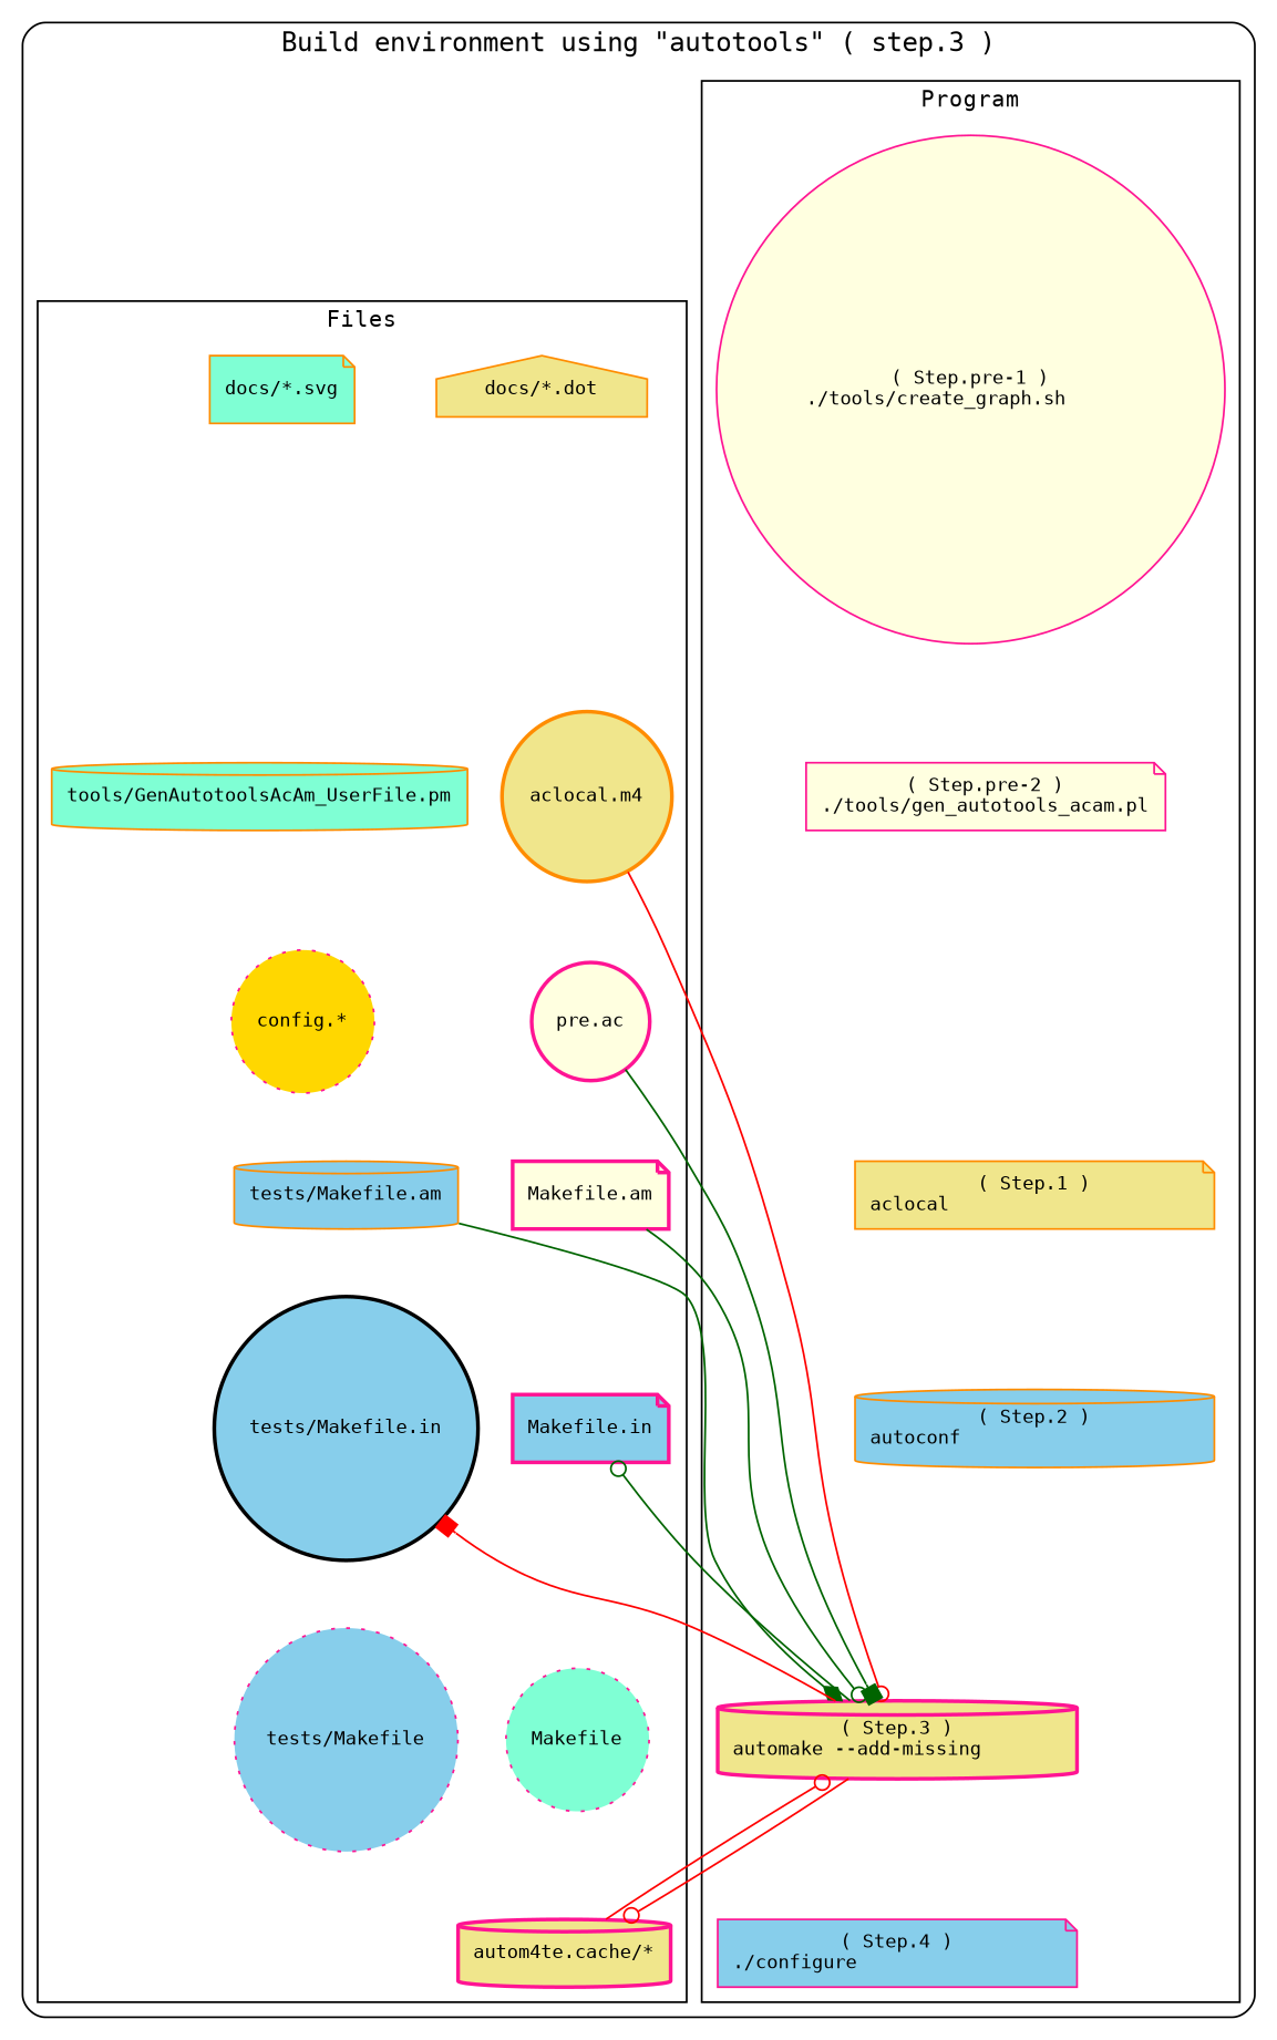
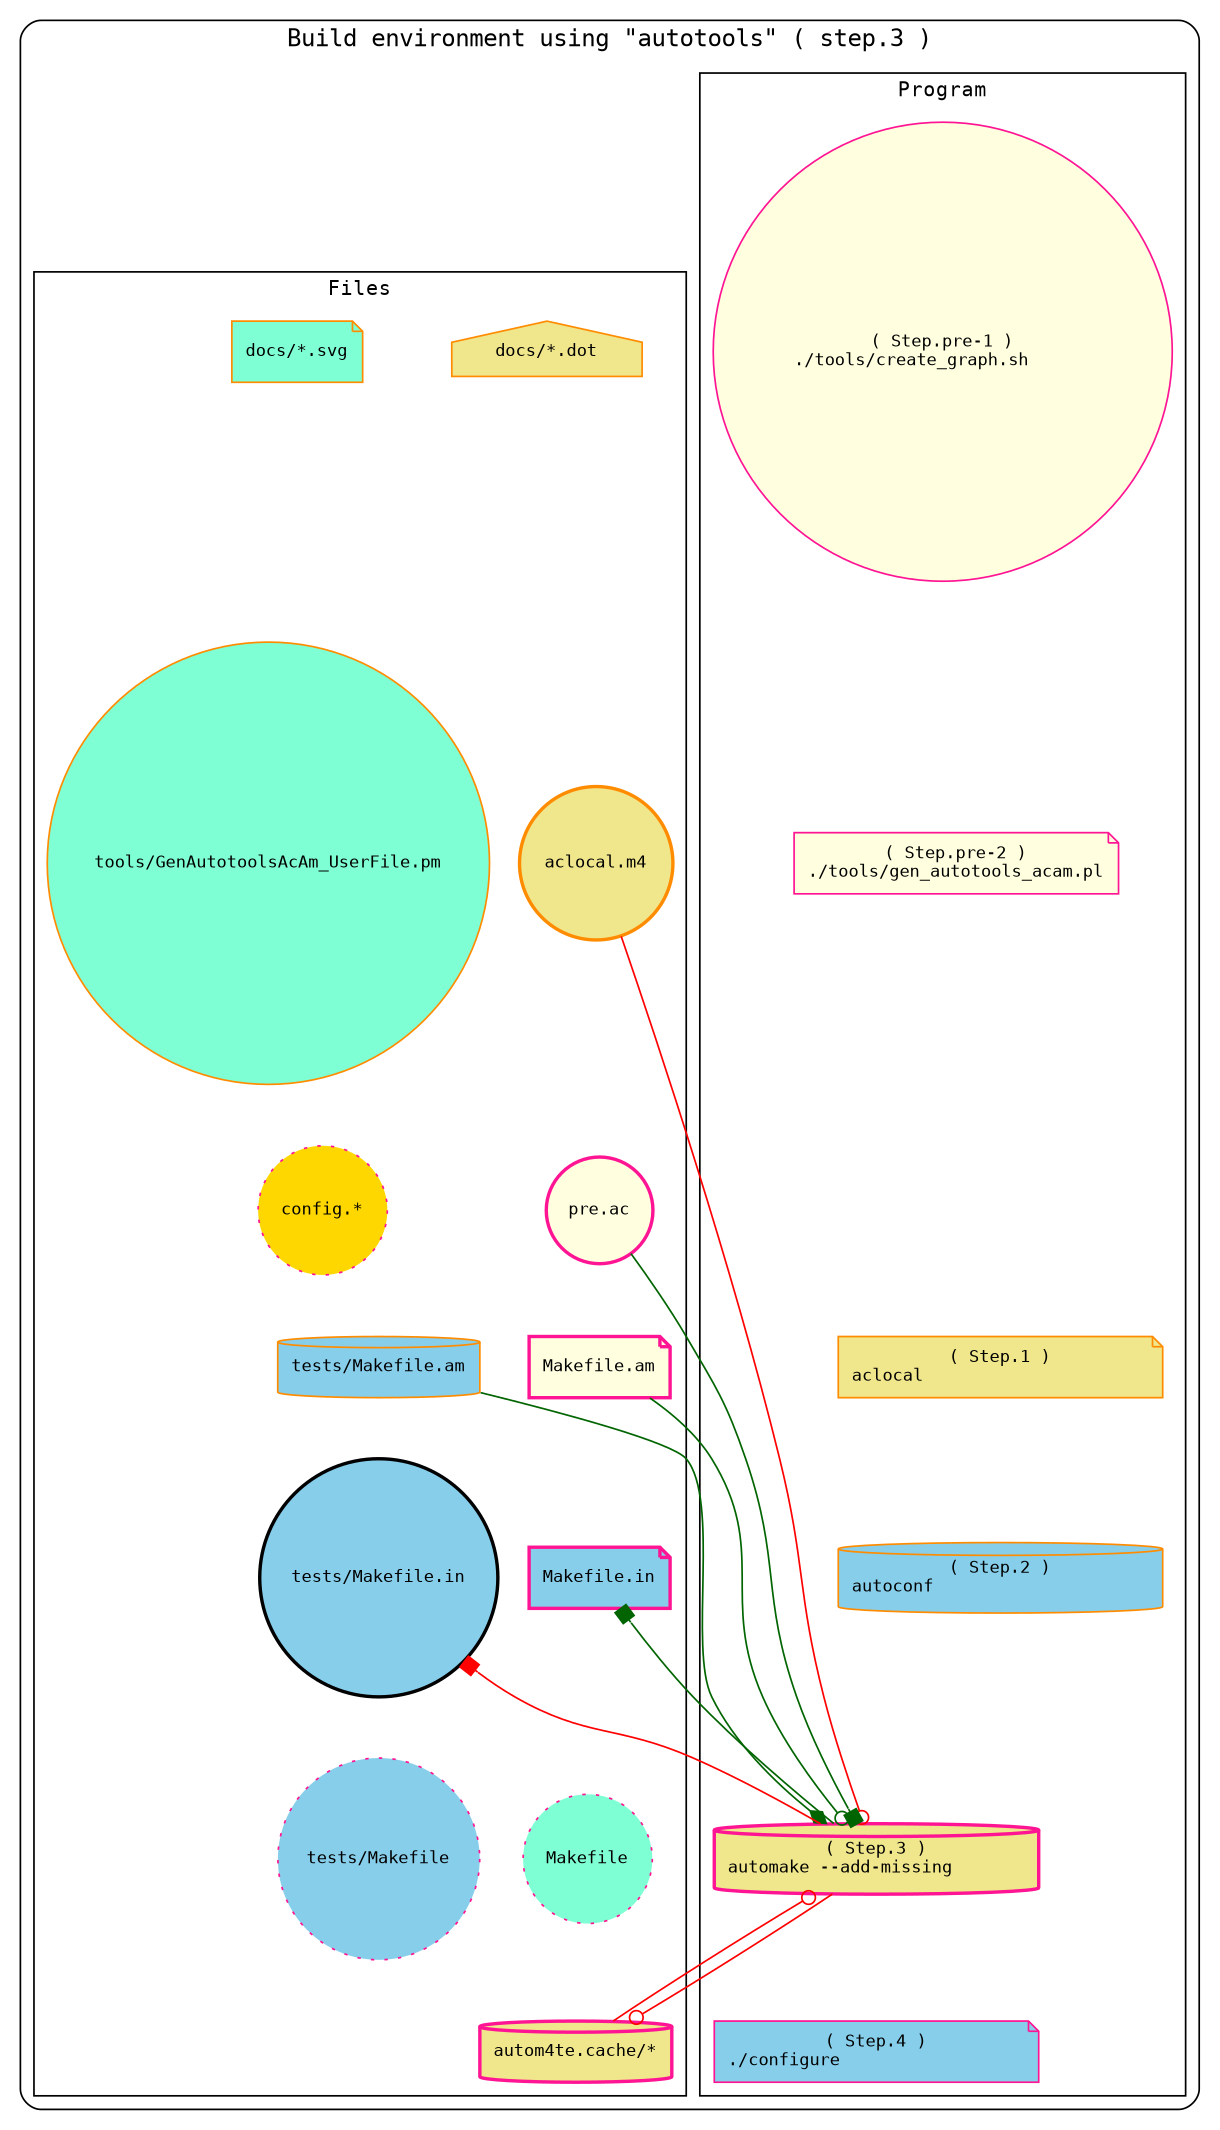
  digraph {
    constraint=false
    fontname=monospace
    newrank=true
    node [color=deeppink fillcolor=skyblue fontname=monospace fontsize=10 penwidth=1 shape=circle style="solid,filled"]
    edge [fontname=monospace style=invis]
    n1 [fillcolor=lightyellow label="( Step.pre-1 )\n./tools/create_graph.sh      "]
    n2 [color=darkorange fillcolor=khaki label="docs/*.dot" shape=house]
    n3 [color=darkorange fillcolor=aquamarine label="docs/*.svg" shape=note]
    n4 [fillcolor=lightyellow label="( Step.pre-2 )\n./tools/gen_autotools_acam.pl" shape=note]
    n5 [color=darkorange fillcolor=khaki label="aclocal.m4" penwidth=2]
-   n6 [color=darkorange fillcolor=aquamarine label="tools/GenAutotoolsAcAm_UserFile.pm" shape=cylinder]
+   n6 [color=darkorange fillcolor=aquamarine label="tools/GenAutotoolsAcAm_UserFile.pm"]
    program99 [shape=box style=invis color="" fillcolor=""]
    n8 [fillcolor=lightyellow label="pre.ac" penwidth=2]
    n9 [fillcolor=gold label="config.*" style="dotted,filled"]
    n10 [color=darkorange fillcolor=khaki label="( Step.1 )\naclocal                      " shape=note]
    n11 [fillcolor=lightyellow label="Makefile.am" penwidth=2 shape=note]
    n12 [color=darkorange label="tests/Makefile.am" shape=cylinder]
    n13 [color=darkorange label="( Step.2 )\nautoconf                     " shape=cylinder]
    n14 [label="Makefile.in" penwidth=2 shape=note]
    n15 [color=black label="tests/Makefile.in" penwidth=2]
    n16 [fillcolor=khaki label="( Step.3 )\nautomake --add-missing       " penwidth=2 shape=cylinder]
    n17 [fillcolor=aquamarine label=Makefile style="dotted,filled"]
    n18 [label="tests/Makefile" style="dotted,filled"]
    n19 [label="( Step.4 )\n./configure                  " shape=note]
    n20 [fillcolor=khaki label="autom4te.cache/*" penwidth=2 shape=cylinder]
    subgraph cluster_1 {
      color=black
      label="Build environment using \"autotools\" ( step.3 )"
      penwidth=1
      style=rounded
      subgraph sub_2 {
        color=black
        label="Build environment using \"autotools\" ( step.3 )"
        penwidth=1
        rank=same
        style=rounded
        n1
        n2
        n3
      }
      subgraph sub_3 {
        color=black
        label="Build environment using \"autotools\" ( step.3 )"
        penwidth=1
        rank=same
        style=rounded
        n4
        n5
        n6
      }
      subgraph sub_4 {
        color=black
        label="Build environment using \"autotools\" ( step.3 )"
        penwidth=1
        rank=same
        style=rounded
        program99
        n8
        n9
      }
      subgraph sub_5 {
        color=black
        label="Build environment using \"autotools\" ( step.3 )"
        penwidth=1
        rank=same
        style=rounded
        n10
        n11
        n12
      }
      subgraph sub_6 {
        color=black
        label="Build environment using \"autotools\" ( step.3 )"
        penwidth=1
        rank=same
        style=rounded
        n13
        n14
        n15
      }
      subgraph sub_7 {
        color=black
        label="Build environment using \"autotools\" ( step.3 )"
        penwidth=1
        rank=same
        style=rounded
        n16
        n17
        n18
      }
      subgraph cluster_8 {
        color=black
        fontsize=12
        label=Program
        penwidth=1
        style=solid
        subgraph sub_9 {
          color=black
          fontsize=12
          label=Program
          penwidth=1
          style=solid
          n1
          n4
          program99
          n10
          n13
          n16
          n19
        }
      }
      subgraph cluster_10 {
        color=black
        fontsize=12
        label=Files
        penwidth=1
        style=solid
        subgraph sub_11 {
          color=black
          fontsize=12
          label=Files
          penwidth=1
          style=solid
          n2
          n3
          n5
          n6
          n8
          n9
          n11
          n12
          n14
          n15
          n17
          n18
          n20
        }
      }
    }
    n1 -> n4
    n2 -> n3
    n2 -> n5
    n3 -> n6
    n4 -> program99
    n5 -> n8
    n5 -> n16 [arrowhead=odot color=red style=""]
    n6 -> n9
    program99 -> n10
    n8 -> n11
    n8 -> n16 [arrowhead=box color=darkgreen style=""]
    n9 -> n12
    n10 -> n13
    n11 -> n14
    n11 -> n16 [arrowhead=odot color=darkgreen style=""]
    n12 -> n15
    n12 -> n16 [arrowhead=diamond color=darkgreen style=""]
    n13 -> n16
    n14 -> n17
    n15 -> n18
-   n16 -> n14 [arrowhead=odot color=darkgreen style=""]
+   n16 -> n14 [arrowhead=box color=darkgreen style=""]
    n16 -> n15 [arrowhead=box color=red style=""]
    n16 -> n19
    n16 -> n20 [arrowhead=odot color=red style=""]
    n17 -> n20
    n20 -> n16 [arrowhead=odot color=red style=""]
  }
